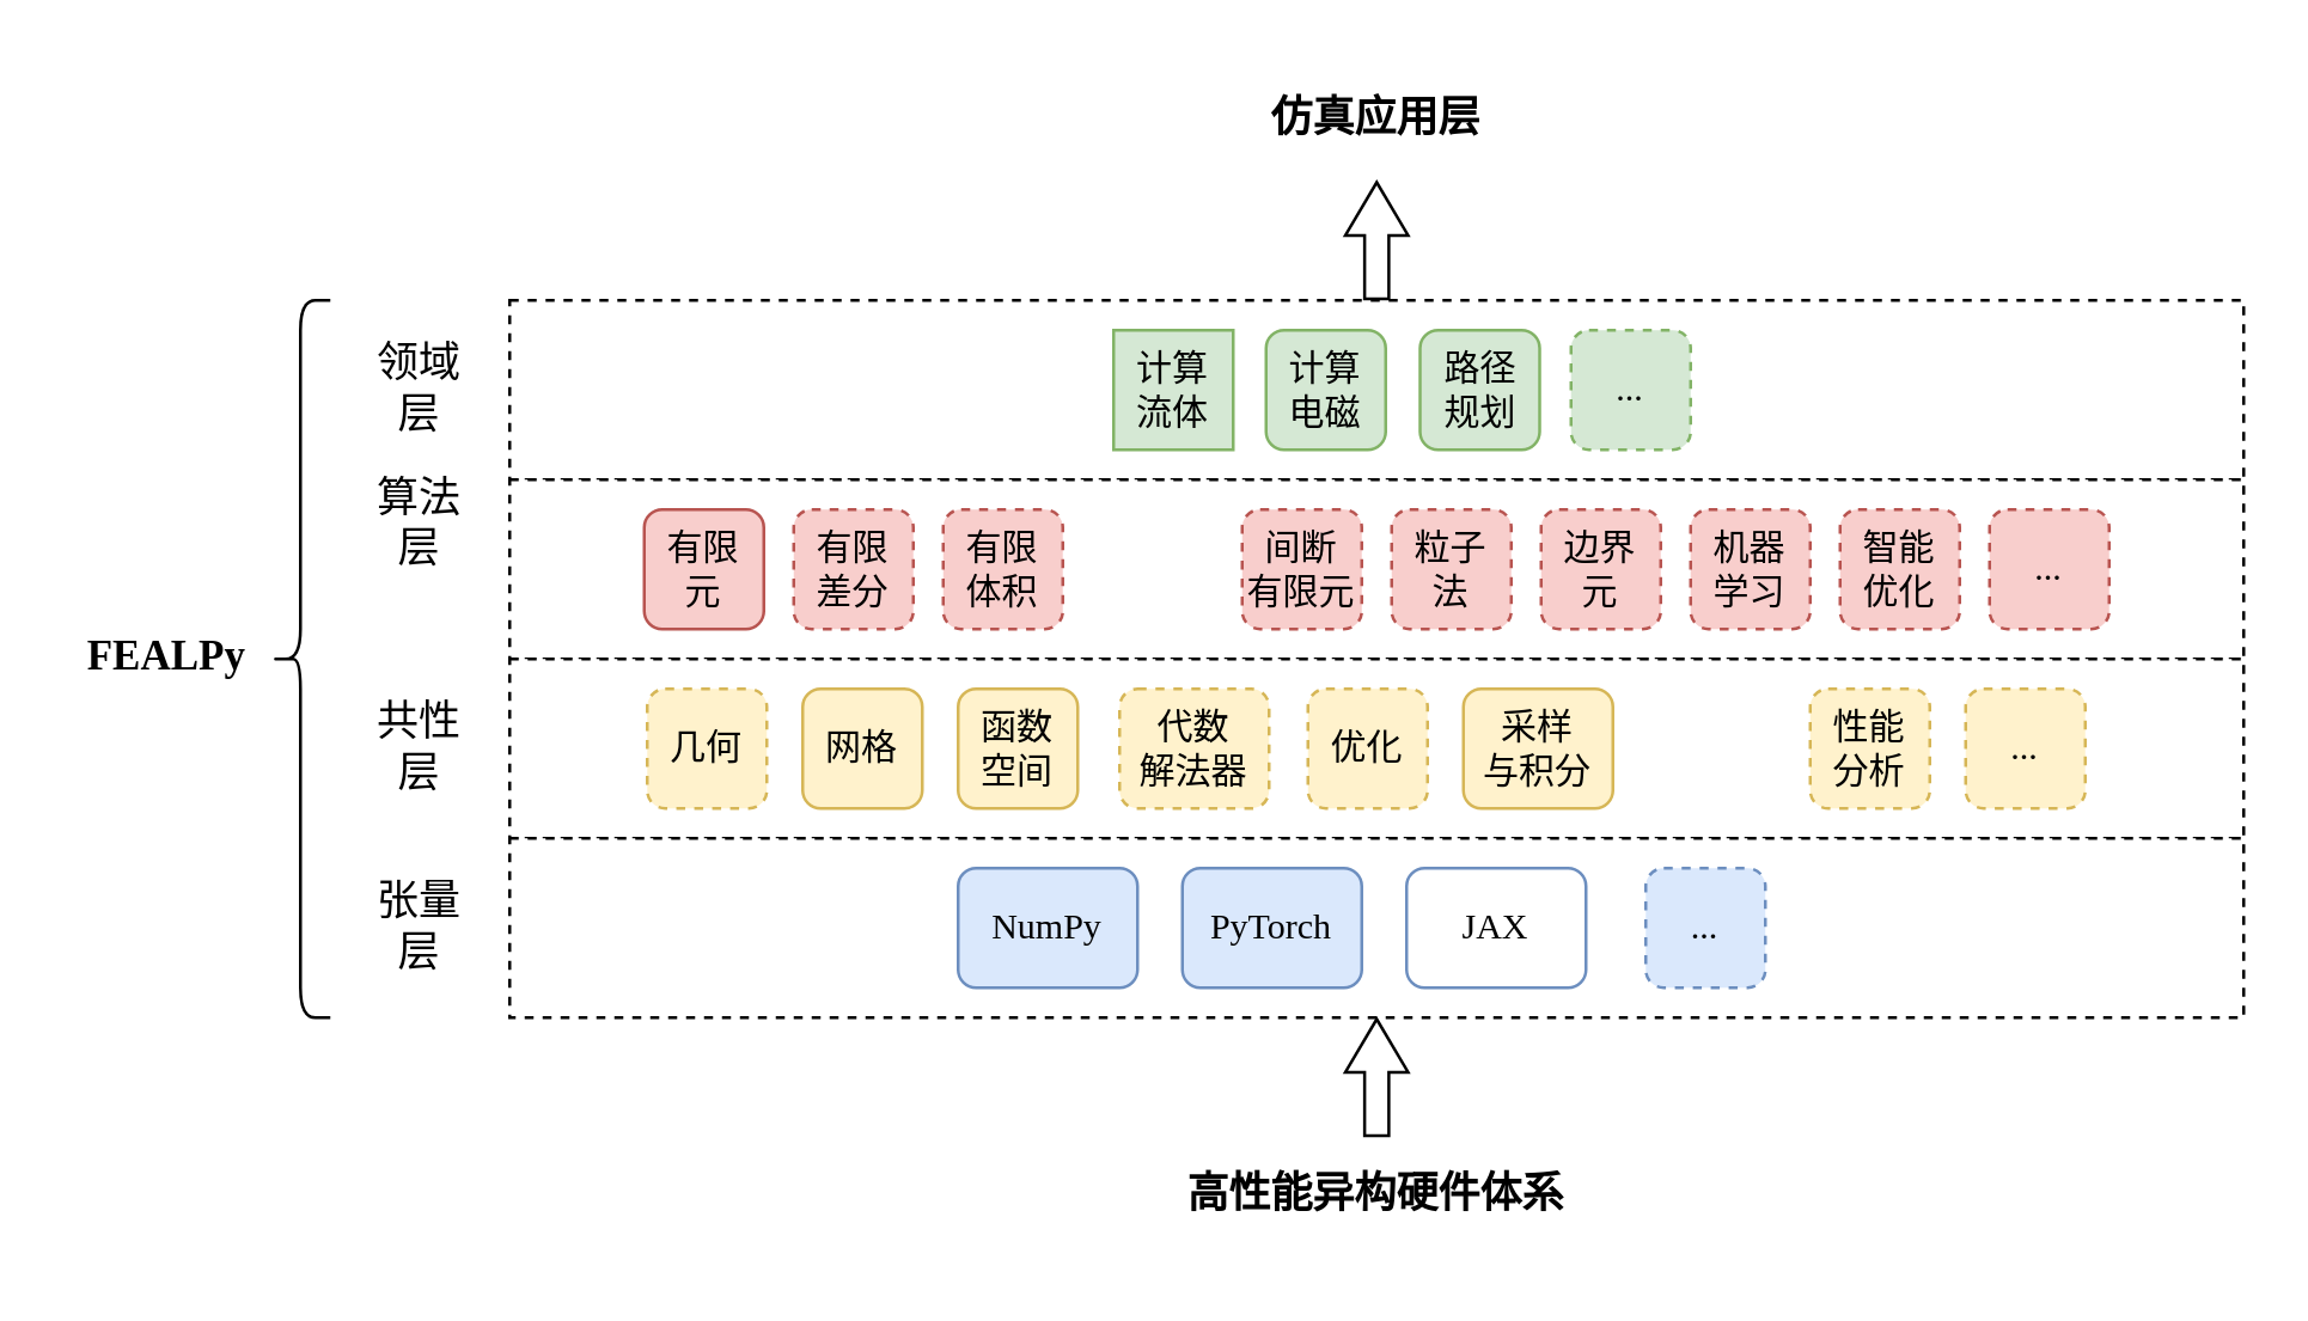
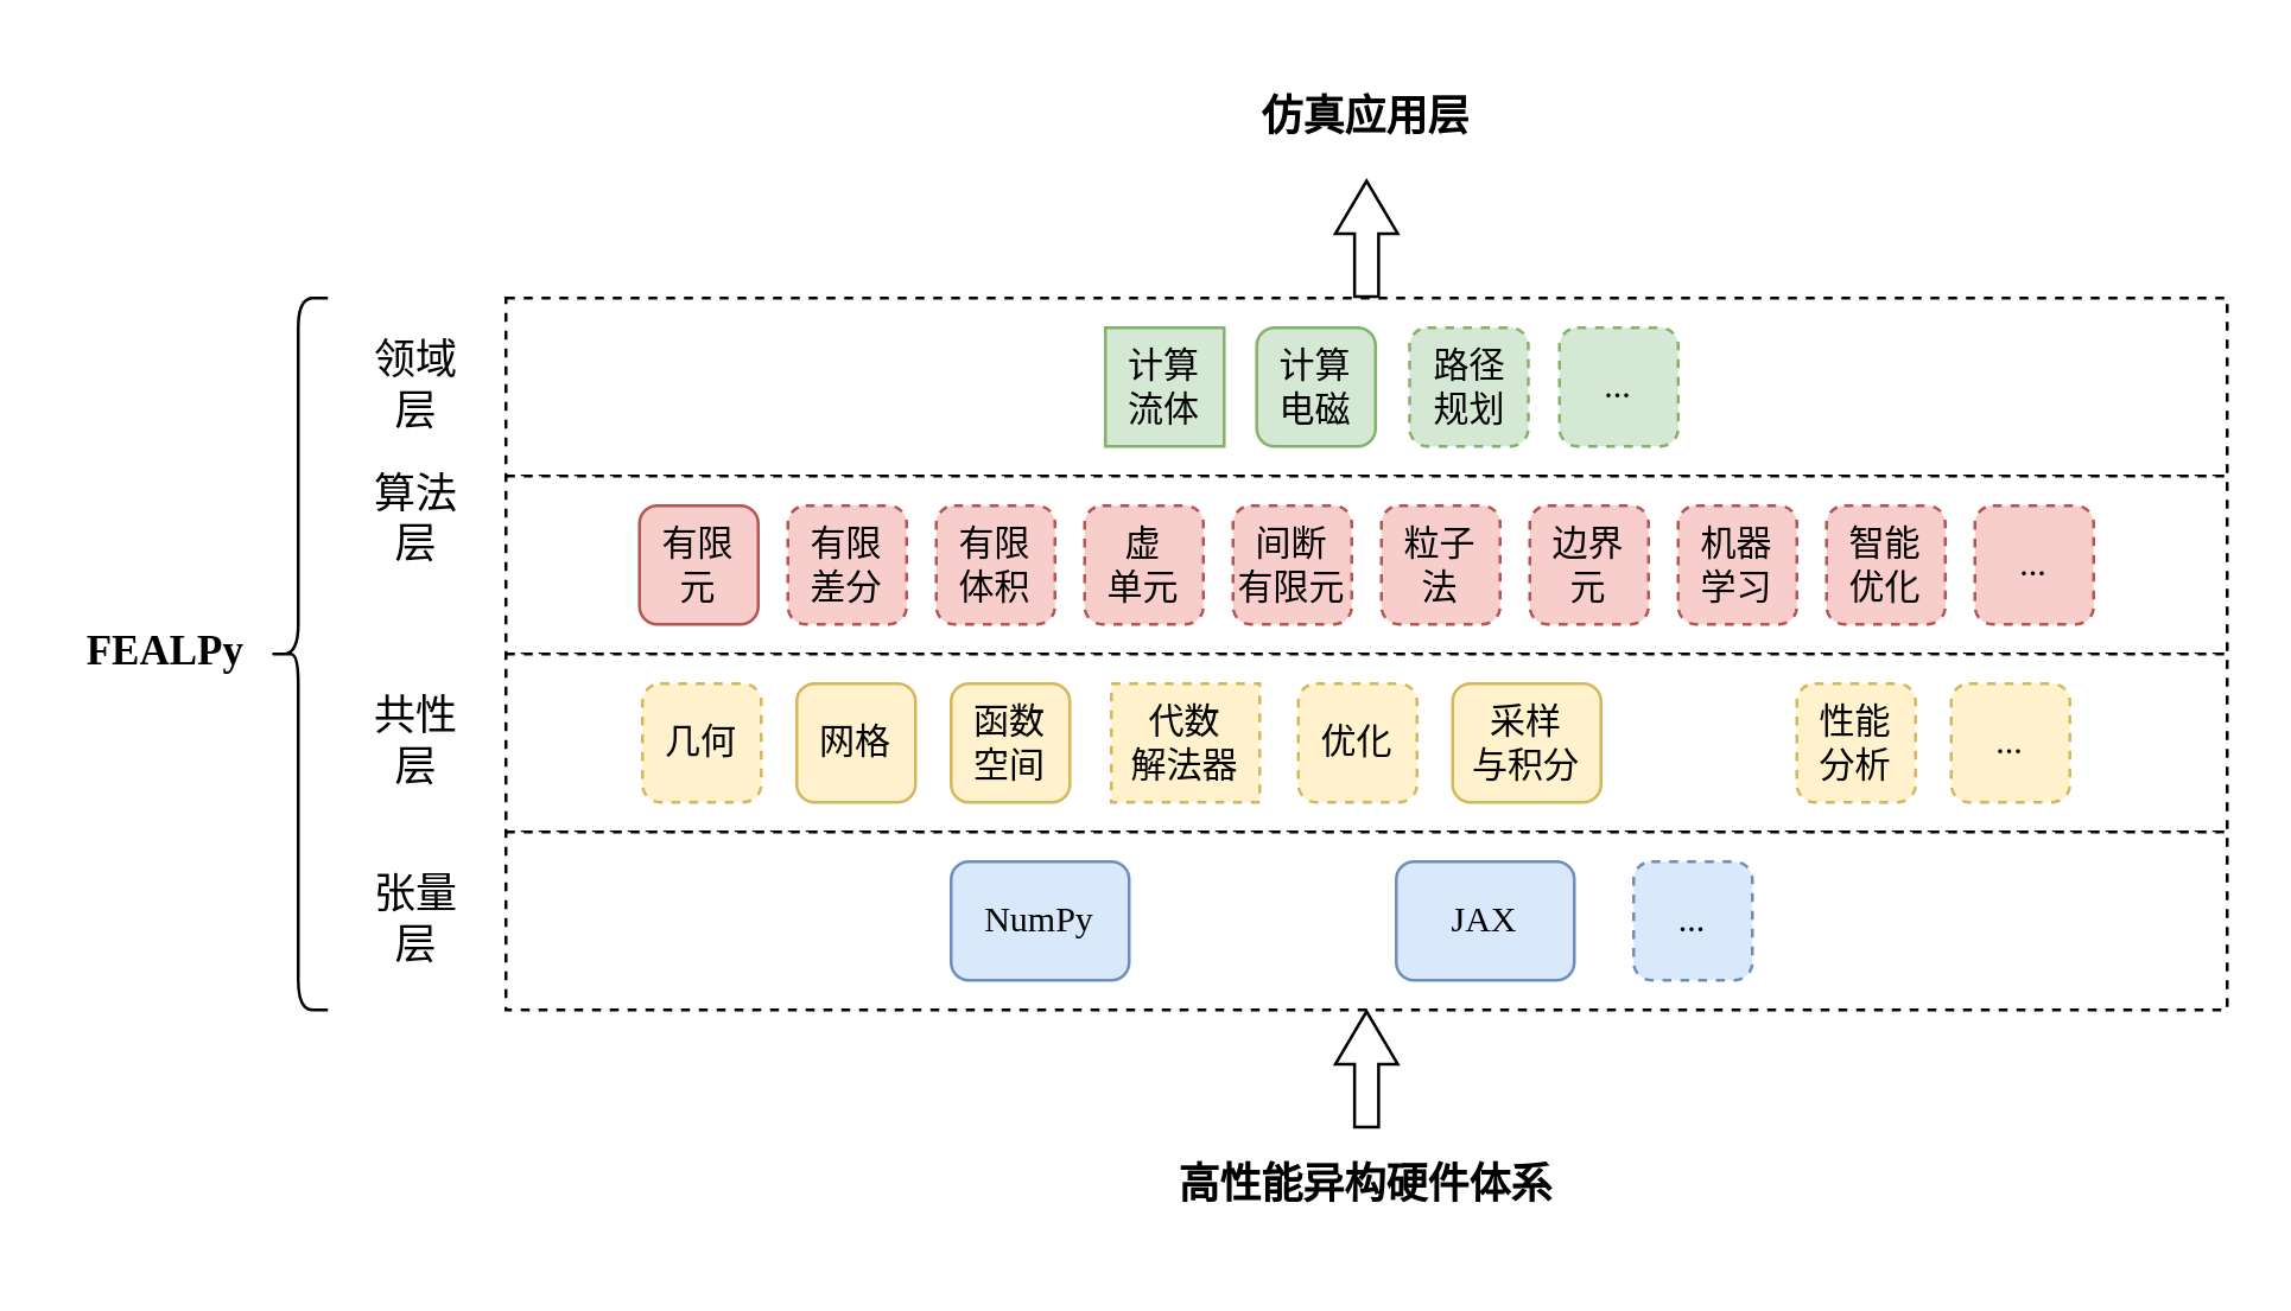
  <mxCell id="0" />
  <mxCell id="1" parent="0" />
  <mxCell id="2" value="" style="rounded=0;whiteSpace=wrap;html=1;fontFamily=Times New Roman;dashed=1;" parent="1" vertex="1"><mxGeometry x="170" y="100" width="580" height="60" as="geometry" /></mxCell>
  <mxCell id="3" value="" style="rounded=0;whiteSpace=wrap;html=1;fontFamily=Times New Roman;dashed=1;" parent="1" vertex="1"><mxGeometry x="170" y="160" width="580" height="60" as="geometry" /></mxCell>
  <mxCell id="4" value="" style="rounded=0;whiteSpace=wrap;html=1;fontFamily=Times New Roman;dashed=1;" parent="1" vertex="1"><mxGeometry x="170" y="220" width="580" height="60" as="geometry" /></mxCell>
  <mxCell id="5" value="" style="rounded=0;whiteSpace=wrap;html=1;fontFamily=Times New Roman;dashed=1;" parent="1" vertex="1"><mxGeometry x="170" y="280" width="580" height="60" as="geometry" /></mxCell>
  <mxCell id="6" value="NumPy" style="rounded=1;whiteSpace=wrap;html=1;fillColor=#dae8fc;strokeColor=#6c8ebf;fontFamily=Times New Roman;fontSize=12;" parent="1" vertex="1"><mxGeometry x="320" y="290" width="60" height="40" as="geometry" /></mxCell>
- <mxCell id="7" value="PyTorch" style="rounded=1;whiteSpace=wrap;html=1;fillColor=#dae8fc;strokeColor=#6c8ebf;fontFamily=Times New Roman;fontSize=12;" parent="1" vertex="1"><mxGeometry x="395" y="290" width="60" height="40" as="geometry" /></mxCell>
  <mxCell id="8" value="几何" style="rounded=1;whiteSpace=wrap;html=1;fillColor=#fff2cc;strokeColor=#d6b656;fontFamily=Times New Roman;dashed=1;" parent="1" vertex="1"><mxGeometry x="216" y="230" width="40" height="40" as="geometry" /></mxCell>
  <mxCell id="9" value="网格" style="rounded=1;whiteSpace=wrap;html=1;fillColor=#fff2cc;strokeColor=#d6b656;fontFamily=Times New Roman;" parent="1" vertex="1"><mxGeometry x="268" y="230" width="40" height="40" as="geometry" /></mxCell>
  <mxCell id="10" value="函数&lt;div&gt;空间&lt;/div&gt;" style="rounded=1;whiteSpace=wrap;html=1;fillColor=#fff2cc;strokeColor=#d6b656;fontFamily=Times New Roman;" parent="1" vertex="1"><mxGeometry x="320" y="230" width="40" height="40" as="geometry" /></mxCell>
- <mxCell id="11" value="代数&lt;div&gt;解法器&lt;/div&gt;" style="rounded=1;whiteSpace=wrap;html=1;fillColor=#fff2cc;strokeColor=#d6b656;fontFamily=Times New Roman;dashed=1;" parent="1" vertex="1"><mxGeometry x="374" y="230" width="50" height="40" as="geometry" /></mxCell>
+ <mxCell id="11" value="代数&lt;div&gt;解法器&lt;/div&gt;" style="whiteSpace=wrap;html=1;fillColor=#fff2cc;strokeColor=#d6b656;fontFamily=Times New Roman;dashed=1;rounded=0;" parent="1" vertex="1"><mxGeometry x="374" y="230" width="50" height="40" as="geometry" /></mxCell>
  <mxCell id="12" value="优化" style="rounded=1;whiteSpace=wrap;html=1;fillColor=#fff2cc;strokeColor=#d6b656;fontFamily=Times New Roman;dashed=1;" parent="1" vertex="1"><mxGeometry x="437" y="230" width="40" height="40" as="geometry" /></mxCell>
  <mxCell id="13" value="采样&lt;div&gt;与&lt;span style=&quot;background-color: transparent; color: light-dark(rgb(0, 0, 0), rgb(255, 255, 255));&quot;&gt;积分&lt;/span&gt;&lt;/div&gt;" style="rounded=1;whiteSpace=wrap;html=1;fillColor=#fff2cc;strokeColor=#d6b656;fontFamily=Times New Roman;" parent="1" vertex="1"><mxGeometry x="489" y="230" width="50" height="40" as="geometry" /></mxCell>
  <mxCell id="14" value="有限&lt;div&gt;元&lt;/div&gt;" style="rounded=1;whiteSpace=wrap;html=1;fillColor=#f8cecc;strokeColor=#b85450;fontFamily=Times New Roman;" parent="1" vertex="1"><mxGeometry x="215" y="170" width="40" height="40" as="geometry" /></mxCell>
  <mxCell id="15" value="有限&lt;div&gt;差分&lt;/div&gt;" style="rounded=1;whiteSpace=wrap;html=1;fillColor=#f8cecc;strokeColor=#b85450;fontFamily=Times New Roman;dashed=1;" parent="1" vertex="1"><mxGeometry x="265" y="170" width="40" height="40" as="geometry" /></mxCell>
  <mxCell id="16" value="有限&lt;div&gt;体积&lt;/div&gt;" style="rounded=1;whiteSpace=wrap;html=1;fillColor=#f8cecc;strokeColor=#b85450;fontFamily=Times New Roman;dashed=1;" parent="1" vertex="1"><mxGeometry x="315" y="170" width="40" height="40" as="geometry" /></mxCell>
+ <mxCell id="17" value="虚&lt;div&gt;单元&lt;/div&gt;" style="rounded=1;whiteSpace=wrap;html=1;fillColor=#f8cecc;strokeColor=#b85450;fontFamily=Times New Roman;dashed=1;" parent="1" vertex="1"><mxGeometry x="365" y="170" width="40" height="40" as="geometry" /></mxCell>
  <mxCell id="18" value="粒子&lt;div&gt;法&lt;/div&gt;" style="rounded=1;whiteSpace=wrap;html=1;fillColor=#f8cecc;strokeColor=#b85450;fontFamily=Times New Roman;dashed=1;" parent="1" vertex="1"><mxGeometry x="465" y="170" width="40" height="40" as="geometry" /></mxCell>
  <mxCell id="19" value="机器&lt;div&gt;学习&lt;/div&gt;" style="rounded=1;whiteSpace=wrap;html=1;fillColor=#f8cecc;strokeColor=#b85450;fontFamily=Times New Roman;dashed=1;" parent="1" vertex="1"><mxGeometry x="565" y="170" width="40" height="40" as="geometry" /></mxCell>
  <mxCell id="20" value="计算&lt;div&gt;流体&lt;/div&gt;" style="whiteSpace=wrap;html=1;fillColor=#d5e8d4;strokeColor=#82b366;fontFamily=Times New Roman;rounded=0;" parent="1" vertex="1"><mxGeometry x="372" y="110" width="40" height="40" as="geometry" /></mxCell>
  <mxCell id="21" value="计算&lt;div&gt;电磁&lt;/div&gt;" style="rounded=1;whiteSpace=wrap;html=1;fillColor=#d5e8d4;strokeColor=#82b366;fontFamily=Times New Roman;" parent="1" vertex="1"><mxGeometry x="423" y="110" width="40" height="40" as="geometry" /></mxCell>
  <mxCell id="22" value="智能&lt;div&gt;优化&lt;/div&gt;" style="rounded=1;whiteSpace=wrap;html=1;fillColor=#f8cecc;strokeColor=#b85450;fontFamily=Times New Roman;dashed=1;" parent="1" vertex="1"><mxGeometry x="615" y="170" width="40" height="40" as="geometry" /></mxCell>
  <mxCell id="23" value="张量层" style="text;html=1;align=center;verticalAlign=middle;whiteSpace=wrap;rounded=0;fontFamily=Times New Roman;fontSize=14;" parent="1" vertex="1"><mxGeometry x="120" y="295" width="40" height="30" as="geometry" /></mxCell>
  <mxCell id="24" value="共性层" style="text;html=1;align=center;verticalAlign=middle;whiteSpace=wrap;rounded=0;fontFamily=Times New Roman;fontSize=14;" parent="1" vertex="1"><mxGeometry x="120" y="235" width="40" height="30" as="geometry" /></mxCell>
  <mxCell id="25" value="算法层" style="text;html=1;align=center;verticalAlign=middle;whiteSpace=wrap;rounded=0;fontFamily=Times New Roman;fontSize=14;" parent="1" vertex="1"><mxGeometry x="120" y="160" width="40" height="30" as="geometry" /></mxCell>
  <mxCell id="26" value="领域层" style="text;html=1;align=center;verticalAlign=middle;whiteSpace=wrap;rounded=0;fontFamily=Times New Roman;fontSize=14;" parent="1" vertex="1"><mxGeometry x="120" y="115" width="40" height="30" as="geometry" /></mxCell>
  <mxCell id="27" value="高性能异构硬件体系" style="rounded=0;whiteSpace=wrap;html=1;fontFamily=Times New Roman;fontSize=14;fontStyle=1;dashed=1;strokeColor=none;" parent="1" vertex="1"><mxGeometry x="170" y="380" width="580" height="40" as="geometry" /></mxCell>
  <mxCell id="28" value="" style="shape=flexArrow;endArrow=classic;html=1;rounded=0;entryX=0.5;entryY=1;entryDx=0;entryDy=0;endWidth=11.905;endSize=5.586;width=8.095;fontFamily=Times New Roman;" parent="1" source="27" target="5" edge="1"><mxGeometry width="50" height="50" relative="1" as="geometry"><mxPoint x="459.71" y="400" as="sourcePoint" /><mxPoint x="459.71" y="340" as="targetPoint" /></mxGeometry></mxCell>
  <mxCell id="29" value="仿真应用层" style="rounded=0;whiteSpace=wrap;html=1;fontFamily=Times New Roman;fontSize=14;fontStyle=1;dashed=1;strokeColor=none;" parent="1" vertex="1"><mxGeometry x="170" y="20" width="580" height="40" as="geometry" /></mxCell>
  <mxCell id="30" value="" style="shape=flexArrow;endArrow=classic;html=1;rounded=0;entryX=0.5;entryY=1;entryDx=0;entryDy=0;endWidth=11.905;endSize=5.586;width=8.095;fontFamily=Times New Roman;" parent="1" edge="1"><mxGeometry width="50" height="50" relative="1" as="geometry"><mxPoint x="460" y="100" as="sourcePoint" /><mxPoint x="460" y="60" as="targetPoint" /></mxGeometry></mxCell>
  <mxCell id="31" value="边界&lt;div&gt;元&lt;/div&gt;" style="rounded=1;whiteSpace=wrap;html=1;fillColor=#f8cecc;strokeColor=#b85450;fontFamily=Times New Roman;dashed=1;" parent="1" vertex="1"><mxGeometry x="515" y="170" width="40" height="40" as="geometry" /></mxCell>
  <mxCell id="32" value="..." style="rounded=1;whiteSpace=wrap;html=1;fillColor=#f8cecc;strokeColor=#b85450;fontFamily=Times New Roman;dashed=1;" parent="1" vertex="1"><mxGeometry x="665" y="170" width="40" height="40" as="geometry" /></mxCell>
  <mxCell id="33" value="性能&lt;div&gt;分析&lt;/div&gt;" style="rounded=1;whiteSpace=wrap;html=1;fillColor=#fff2cc;strokeColor=#d6b656;fontFamily=Times New Roman;dashed=1;" parent="1" vertex="1"><mxGeometry x="605" y="230" width="40" height="40" as="geometry" /></mxCell>
  <mxCell id="34" value="间断&lt;div&gt;有限元&lt;/div&gt;" style="rounded=1;whiteSpace=wrap;html=1;fillColor=#f8cecc;strokeColor=#b85450;fontFamily=Times New Roman;dashed=1;" parent="1" vertex="1"><mxGeometry x="415" y="170" width="40" height="40" as="geometry" /></mxCell>
  <mxCell id="35" value="..." style="rounded=1;whiteSpace=wrap;html=1;fillColor=#d5e8d4;strokeColor=#82b366;fontFamily=Times New Roman;dashed=1;" parent="1" vertex="1"><mxGeometry x="525" y="110" width="40" height="40" as="geometry" /></mxCell>
  <mxCell id="36" value="" style="shape=curlyBracket;whiteSpace=wrap;html=1;rounded=1;labelPosition=left;verticalLabelPosition=middle;align=right;verticalAlign=middle;" parent="1" vertex="1"><mxGeometry x="90" y="100" width="20" height="240" as="geometry" /></mxCell>
  <mxCell id="37" value="FEALPy" style="text;html=1;align=center;verticalAlign=middle;resizable=0;points=[];autosize=1;strokeColor=none;fillColor=none;fontFamily=Times New Roman;fontStyle=1;fontSize=14;" parent="1" vertex="1"><mxGeometry x="20" y="205" width="70" height="30" as="geometry" /></mxCell>
  <mxCell id="38" value="..." style="rounded=1;whiteSpace=wrap;html=1;fillColor=#dae8fc;strokeColor=#6c8ebf;fontFamily=Times New Roman;fontSize=12;dashed=1;" parent="1" vertex="1"><mxGeometry x="550" y="290" width="40" height="40" as="geometry" /></mxCell>
- <mxCell id="39" value="JAX" style="rounded=1;whiteSpace=wrap;html=1;fillColor=#ffffff;strokeColor=#6c8ebf;fontFamily=Times New Roman;fontSize=12;" parent="1" vertex="1"><mxGeometry x="470" y="290" width="60" height="40" as="geometry" /></mxCell>
- <mxCell id="40" value="路径&lt;div&gt;规划&lt;/div&gt;" style="rounded=1;whiteSpace=wrap;html=1;fillColor=#d5e8d4;strokeColor=#82b366;fontFamily=Times New Roman;" parent="1" vertex="1"><mxGeometry x="474.5" y="110" width="40" height="40" as="geometry" /></mxCell>
+ <mxCell id="39" value="JAX" style="rounded=1;whiteSpace=wrap;html=1;fillColor=#dae8fc;strokeColor=#6c8ebf;fontFamily=Times New Roman;fontSize=12;" parent="1" vertex="1"><mxGeometry x="470" y="290" width="60" height="40" as="geometry" /></mxCell>
+ <mxCell id="40" value="路径&lt;div&gt;规划&lt;/div&gt;" style="rounded=1;whiteSpace=wrap;html=1;fillColor=#d5e8d4;strokeColor=#82b366;fontFamily=Times New Roman;dashed=1;" parent="1" vertex="1"><mxGeometry x="474.5" y="110" width="40" height="40" as="geometry" /></mxCell>
  <mxCell id="41" value="..." style="rounded=1;whiteSpace=wrap;html=1;fillColor=#fff2cc;strokeColor=#d6b656;fontFamily=Times New Roman;dashed=1;" parent="1" vertex="1"><mxGeometry x="657" y="230" width="40" height="40" as="geometry" /></mxCell>
